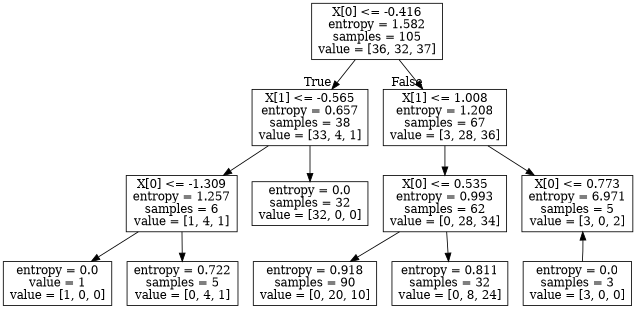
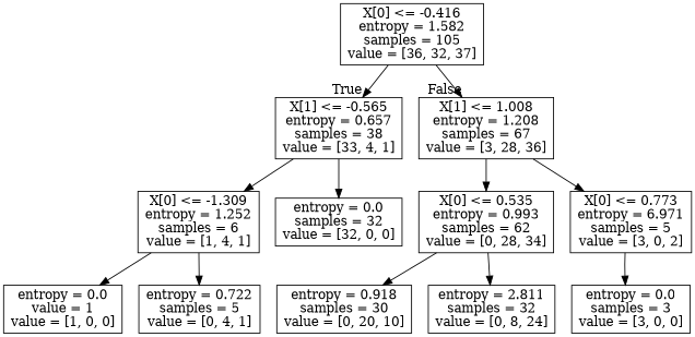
  digraph {
    fontname="DejaVu Serif"
    node [fontname="DejaVu Serif" shape=box]
    edge [fontname="DejaVu Serif"]
    n1 [label="X[0] <= -0.416\nentropy = 1.582\nsamples = 105\nvalue = [36, 32, 37]"]
    n2 [label="X[1] <= -0.565\nentropy = 0.657\nsamples = 38\nvalue = [33, 4, 1]"]
    n3 [label="X[1] <= 1.008\nentropy = 1.208\nsamples = 67\nvalue = [3, 28, 36]"]
-   n4 [label="X[0] <= -1.309\nentropy = 1.257\nsamples = 6\nvalue = [1, 4, 1]"]
+   n4 [label="X[0] <= -1.309\nentropy = 1.252\nsamples = 6\nvalue = [1, 4, 1]"]
    n5 [label="entropy = 0.0\nsamples = 32\nvalue = [32, 0, 0]"]
    n6 [label="X[0] <= 0.535\nentropy = 0.993\nsamples = 62\nvalue = [0, 28, 34]"]
    n7 [label="X[0] <= 0.773\nentropy = 6.971\nsamples = 5\nvalue = [3, 0, 2]"]
    n8 [label="entropy = 0.0\nvalue = 1\nvalue = [1, 0, 0]"]
    n9 [label="entropy = 0.722\nsamples = 5\nvalue = [0, 4, 1]"]
-   n10 [label="entropy = 0.918\nsamples = 90\nvalue = [0, 20, 10]"]
-   n11 [label="entropy = 0.811\nsamples = 32\nvalue = [0, 8, 24]"]
+   n10 [label="entropy = 0.918\nsamples = 30\nvalue = [0, 20, 10]"]
+   n11 [label="entropy = 2.811\nsamples = 32\nvalue = [0, 8, 24]"]
    n12 [label="entropy = 0.0\nsamples = 3\nvalue = [3, 0, 0]"]
    n1 -> n2 [headlabel=True labelangle=45 labeldistance=2.5]
    n1 -> n3 [headlabel=False labelangle=-45 labeldistance=2.5]
    n2 -> n4
    n2 -> n5
    n3 -> n6
    n3 -> n7
    n4 -> n8
    n4 -> n9
    n6 -> n10
    n6 -> n11
-   n12 -> n7
+   n7 -> n12
  }
